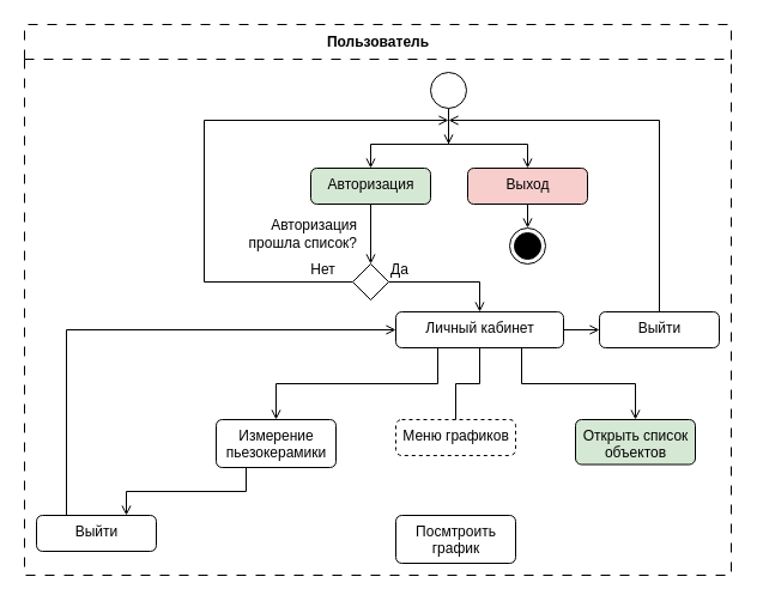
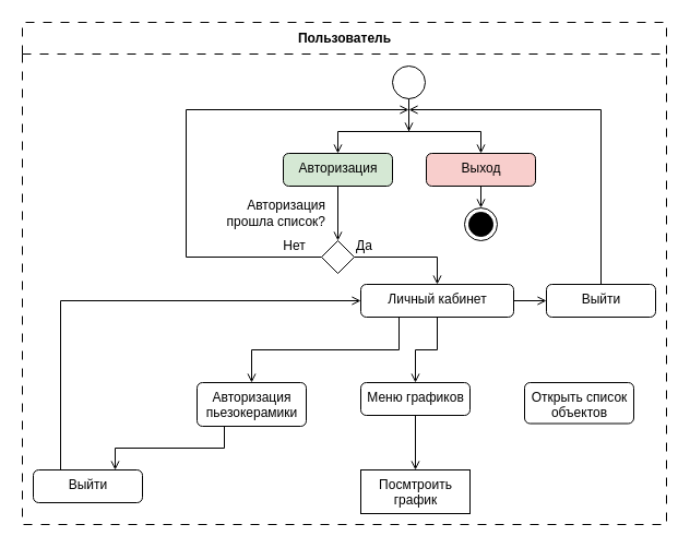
  <mxCell id="0" />
  <mxCell id="1" parent="0" />
  <mxCell id="2" style="edgeStyle=orthogonalEdgeStyle;rounded=0;orthogonalLoop=1;jettySize=auto;html=1;exitX=0.5;exitY=1;exitDx=0;exitDy=0;entryX=0.5;entryY=0;entryDx=0;entryDy=0;endArrow=open;endFill=0;" parent="1" source="5" target="7" edge="1"><mxGeometry relative="1" as="geometry"><Array as="points"><mxPoint x="374" y="120" /><mxPoint x="309" y="120" /></Array></mxGeometry></mxCell>
  <mxCell id="3" style="edgeStyle=orthogonalEdgeStyle;rounded=0;orthogonalLoop=1;jettySize=auto;html=1;exitX=0.5;exitY=1;exitDx=0;exitDy=0;endArrow=open;endFill=0;" parent="1" source="5" edge="1"><mxGeometry relative="1" as="geometry"><mxPoint x="374.048" y="120" as="targetPoint" /></mxGeometry></mxCell>
  <mxCell id="4" style="edgeStyle=orthogonalEdgeStyle;rounded=0;orthogonalLoop=1;jettySize=auto;html=1;exitX=0.5;exitY=1;exitDx=0;exitDy=0;startArrow=none;startFill=0;endArrow=open;endFill=0;entryX=0.5;entryY=0;entryDx=0;entryDy=0;" parent="1" source="5" target="9" edge="1"><mxGeometry relative="1" as="geometry"><mxPoint x="440" y="130" as="targetPoint" /><Array as="points"><mxPoint x="374" y="120" /><mxPoint x="440" y="120" /></Array></mxGeometry></mxCell>
  <mxCell id="5" value="" style="ellipse;" parent="1" vertex="1"><mxGeometry x="359" width="30" height="30" as="geometry" y="60" /></mxCell>
  <mxCell id="6" style="edgeStyle=orthogonalEdgeStyle;rounded=0;orthogonalLoop=1;jettySize=auto;html=1;exitX=0.5;exitY=1;exitDx=0;exitDy=0;entryX=0.5;entryY=0;entryDx=0;entryDy=0;endArrow=open;endFill=0;" parent="1" source="7" target="13" edge="1"><mxGeometry relative="1" as="geometry" /></mxCell>
  <mxCell id="7" value="Авторизация" style="html=1;align=center;verticalAlign=top;rounded=1;absoluteArcSize=1;arcSize=10;dashed=0;fillColor=#d5e8d4;" parent="1" vertex="1"><mxGeometry x="259" y="140" width="100" height="30" as="geometry" /></mxCell>
  <mxCell id="8" style="edgeStyle=orthogonalEdgeStyle;rounded=0;orthogonalLoop=1;jettySize=auto;html=1;exitX=0.5;exitY=1;exitDx=0;exitDy=0;entryX=0.5;entryY=0;entryDx=0;entryDy=0;startArrow=none;startFill=0;endArrow=open;endFill=0;" parent="1" source="9" target="10" edge="1"><mxGeometry relative="1" as="geometry" /></mxCell>
  <mxCell id="9" value="Выход" style="html=1;align=center;verticalAlign=top;rounded=1;absoluteArcSize=1;arcSize=10;dashed=0;fillColor=#f8cecc;" parent="1" vertex="1"><mxGeometry x="390" y="140" width="100" height="30" as="geometry" /></mxCell>
  <mxCell id="10" value="" style="ellipse;html=1;shape=endState;fillColor=strokeColor;" parent="1" vertex="1"><mxGeometry x="425" y="190" width="30" height="30" as="geometry" /></mxCell>
  <mxCell id="11" style="edgeStyle=orthogonalEdgeStyle;rounded=0;orthogonalLoop=1;jettySize=auto;html=1;exitX=0;exitY=0.5;exitDx=0;exitDy=0;endArrow=open;endFill=0;" parent="1" source="13" edge="1"><mxGeometry relative="1" as="geometry"><mxPoint x="374" y="100" as="targetPoint" /><Array as="points"><mxPoint x="170" y="235" /><mxPoint x="170" y="100" /><mxPoint x="374" y="100" /></Array></mxGeometry></mxCell>
  <mxCell id="12" style="edgeStyle=orthogonalEdgeStyle;rounded=0;orthogonalLoop=1;jettySize=auto;html=1;exitX=1;exitY=0.5;exitDx=0;exitDy=0;entryX=0.5;entryY=0;entryDx=0;entryDy=0;startArrow=none;startFill=0;endArrow=open;endFill=0;" parent="1" source="13" target="28" edge="1"><mxGeometry relative="1" as="geometry" /></mxCell>
  <mxCell id="13" value="" style="rhombus;" parent="1" vertex="1"><mxGeometry x="294" y="220" width="30" height="30" as="geometry" /></mxCell>
  <mxCell id="14" value="Авторизация&lt;br&gt;прошла список?" style="text;html=1;strokeColor=none;fillColor=none;align=right;verticalAlign=middle;whiteSpace=wrap;rounded=0;" parent="1" vertex="1"><mxGeometry x="190" y="180" width="110" height="30" as="geometry" /></mxCell>
  <mxCell id="15" value="Нет" style="text;html=1;strokeColor=none;fillColor=none;align=center;verticalAlign=middle;whiteSpace=wrap;rounded=0;" parent="1" vertex="1"><mxGeometry x="260" y="220" width="18.5" height="10" as="geometry" /></mxCell>
  <mxCell id="16" style="edgeStyle=orthogonalEdgeStyle;rounded=0;orthogonalLoop=1;jettySize=auto;html=1;exitX=0.25;exitY=1;exitDx=0;exitDy=0;entryX=0.75;entryY=0;entryDx=0;entryDy=0;startArrow=none;startFill=0;endArrow=open;endFill=0;" parent="1" source="17" target="23" edge="1"><mxGeometry relative="1" as="geometry" /></mxCell>
- <mxCell id="17" value="Измерение&lt;br&gt;пьезокерамики" style="html=1;align=center;verticalAlign=top;rounded=1;absoluteArcSize=1;arcSize=10;dashed=0;" parent="1" vertex="1"><mxGeometry x="180" y="350" width="100" height="40" as="geometry" /></mxCell>
- <mxCell id="19" value="Меню графиков" style="html=1;align=center;verticalAlign=top;rounded=1;absoluteArcSize=1;arcSize=10;dashed=1;" parent="1" vertex="1"><mxGeometry x="330" y="350" width="100" height="30" as="geometry" /></mxCell>
- <mxCell id="20" value="Открыть список&lt;br&gt;объектов" style="html=1;align=center;verticalAlign=top;rounded=1;absoluteArcSize=1;arcSize=10;dashed=0;fillColor=#d5e8d4;" parent="1" vertex="1"><mxGeometry x="480" y="350" width="100" height="37.5" as="geometry" /></mxCell>
+ <mxCell id="17" value="Авторизация&lt;br&gt;пьезокерамики" style="html=1;align=center;verticalAlign=top;rounded=1;absoluteArcSize=1;arcSize=10;dashed=0;" parent="1" vertex="1"><mxGeometry x="180" y="350" width="100" height="40" as="geometry" /></mxCell>
+ <mxCell id="18" style="edgeStyle=orthogonalEdgeStyle;rounded=0;orthogonalLoop=1;jettySize=auto;html=1;exitX=0.5;exitY=1;exitDx=0;exitDy=0;entryX=0.5;entryY=0;entryDx=0;entryDy=0;startArrow=none;startFill=0;endArrow=open;endFill=0;" parent="1" source="19" target="29" edge="1"><mxGeometry relative="1" as="geometry" /></mxCell>
+ <mxCell id="19" value="Меню графиков" style="html=1;align=center;verticalAlign=top;rounded=1;absoluteArcSize=1;arcSize=10;dashed=0;" parent="1" vertex="1"><mxGeometry x="330" y="350" width="100" height="30" as="geometry" /></mxCell>
+ <mxCell id="20" value="Открыть список&lt;br&gt;объектов" style="html=1;align=center;verticalAlign=top;rounded=1;absoluteArcSize=1;arcSize=10;dashed=0;" parent="1" vertex="1"><mxGeometry x="480" y="350" width="100" height="37.5" as="geometry" /></mxCell>
  <mxCell id="21" value="Да" style="text;html=1;strokeColor=none;fillColor=none;align=center;verticalAlign=middle;whiteSpace=wrap;rounded=0;" parent="1" vertex="1"><mxGeometry x="324" y="220" width="18.5" height="10" as="geometry" /></mxCell>
  <mxCell id="22" style="edgeStyle=orthogonalEdgeStyle;rounded=0;orthogonalLoop=1;jettySize=auto;html=1;exitX=0.25;exitY=0;exitDx=0;exitDy=0;entryX=0;entryY=0.5;entryDx=0;entryDy=0;startArrow=none;startFill=0;endArrow=open;endFill=0;" parent="1" source="23" target="28" edge="1"><mxGeometry relative="1" as="geometry" /></mxCell>
  <mxCell id="23" value="Выйти" style="html=1;align=center;verticalAlign=top;rounded=1;absoluteArcSize=1;arcSize=10;dashed=0;" parent="1" vertex="1"><mxGeometry x="30" y="430" width="100" height="30" as="geometry" /></mxCell>
- <mxCell id="24" style="edgeStyle=orthogonalEdgeStyle;rounded=0;orthogonalLoop=1;jettySize=auto;html=1;exitX=0.5;exitY=1;exitDx=0;exitDy=0;entryX=0.5;entryY=0;entryDx=0;entryDy=0;startArrow=none;startFill=0;endArrow=none;endFill=0;" parent="1" source="28" target="19" edge="1"><mxGeometry relative="1" as="geometry" /></mxCell>
- <mxCell id="25" style="edgeStyle=orthogonalEdgeStyle;rounded=0;orthogonalLoop=1;jettySize=auto;html=1;exitX=0.75;exitY=1;exitDx=0;exitDy=0;entryX=0.5;entryY=0;entryDx=0;entryDy=0;startArrow=none;startFill=0;endArrow=open;endFill=0;" parent="1" source="28" target="20" edge="1"><mxGeometry relative="1" as="geometry" /></mxCell>
+ <mxCell id="24" style="edgeStyle=orthogonalEdgeStyle;rounded=0;orthogonalLoop=1;jettySize=auto;html=1;exitX=0.5;exitY=1;exitDx=0;exitDy=0;entryX=0.5;entryY=0;entryDx=0;entryDy=0;startArrow=none;startFill=0;endArrow=open;endFill=0;" parent="1" source="28" target="19" edge="1"><mxGeometry relative="1" as="geometry" /></mxCell>
  <mxCell id="26" style="edgeStyle=orthogonalEdgeStyle;rounded=0;orthogonalLoop=1;jettySize=auto;html=1;exitX=0.25;exitY=1;exitDx=0;exitDy=0;entryX=0.5;entryY=0;entryDx=0;entryDy=0;startArrow=none;startFill=0;endArrow=open;endFill=0;" parent="1" source="28" target="17" edge="1"><mxGeometry relative="1" as="geometry" /></mxCell>
  <mxCell id="27" style="edgeStyle=orthogonalEdgeStyle;rounded=0;orthogonalLoop=1;jettySize=auto;html=1;exitX=1;exitY=0.5;exitDx=0;exitDy=0;entryX=0;entryY=0.5;entryDx=0;entryDy=0;startArrow=none;startFill=0;endArrow=open;endFill=0;" parent="1" source="28" target="32" edge="1"><mxGeometry relative="1" as="geometry" /></mxCell>
  <mxCell id="28" value="Личный кабинет" style="html=1;align=center;verticalAlign=top;rounded=1;absoluteArcSize=1;arcSize=10;dashed=0;" parent="1" vertex="1"><mxGeometry x="330" y="260" width="140" height="30" as="geometry" /></mxCell>
- <mxCell id="29" value="Посмтроить&lt;br&gt;график" style="html=1;align=center;verticalAlign=top;rounded=1;absoluteArcSize=1;arcSize=10;dashed=0;" parent="1" vertex="1"><mxGeometry x="330" y="430" width="100" height="40" as="geometry" /></mxCell>
+ <mxCell id="29" value="Посмтроить&lt;br&gt;график" style="html=1;align=center;verticalAlign=top;absoluteArcSize=1;arcSize=10;dashed=0;rounded=0;" parent="1" vertex="1"><mxGeometry x="330" y="430" width="100" height="40" as="geometry" /></mxCell>
  <mxCell id="30" value="Пользователь" style="swimlane;fontStyle=1;align=center;verticalAlign=middle;childLayout=stackLayout;horizontal=1;startSize=29;horizontalStack=0;resizeParent=1;resizeParentMax=0;resizeLast=0;collapsible=0;marginBottom=0;html=1;dashed=1;dashPattern=8 8;" parent="1" vertex="1"><mxGeometry x="20" y="20" width="590" height="460" as="geometry" /></mxCell>
  <mxCell id="31" style="edgeStyle=orthogonalEdgeStyle;rounded=0;orthogonalLoop=1;jettySize=auto;html=1;exitX=0.5;exitY=0;exitDx=0;exitDy=0;startArrow=none;startFill=0;endArrow=open;endFill=0;" parent="1" source="32" edge="1"><mxGeometry relative="1" as="geometry"><mxPoint x="374" y="100" as="targetPoint" /><Array as="points"><mxPoint x="550" y="100" /></Array></mxGeometry></mxCell>
  <mxCell id="32" value="Выйти" style="html=1;align=center;verticalAlign=top;rounded=1;absoluteArcSize=1;arcSize=10;dashed=0;" parent="1" vertex="1"><mxGeometry x="500" y="260" width="100" height="30" as="geometry" /></mxCell>
